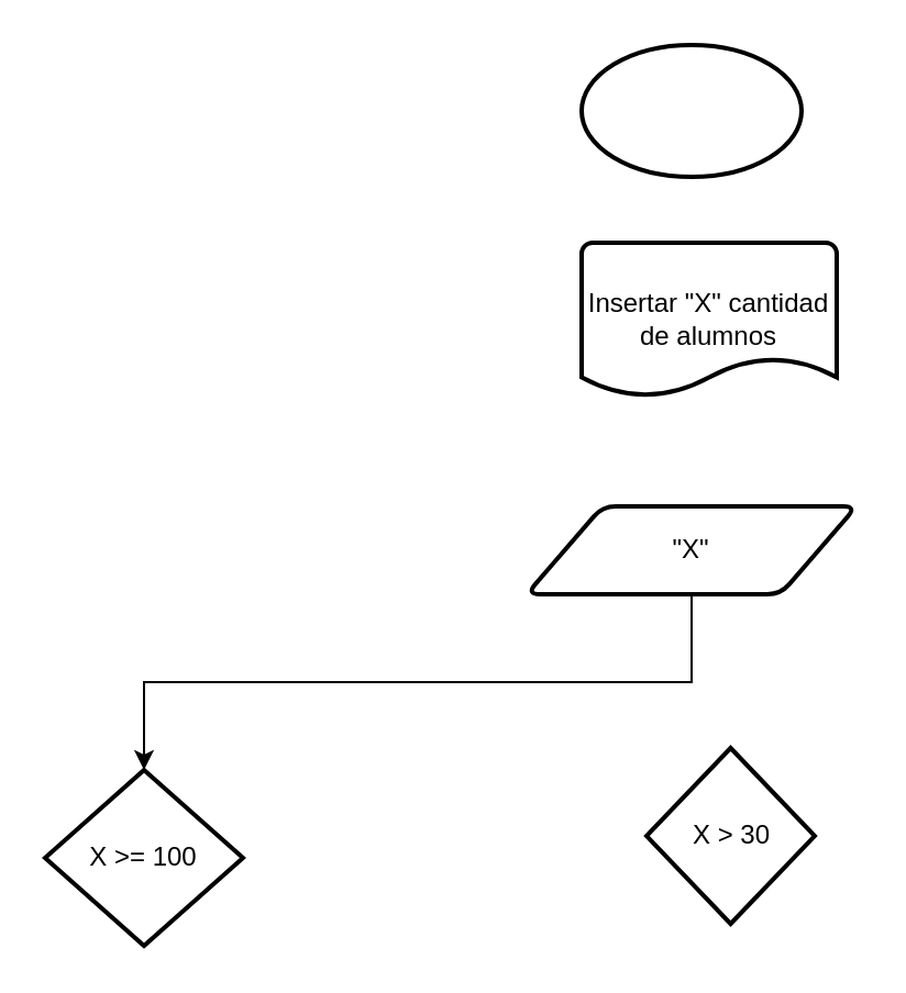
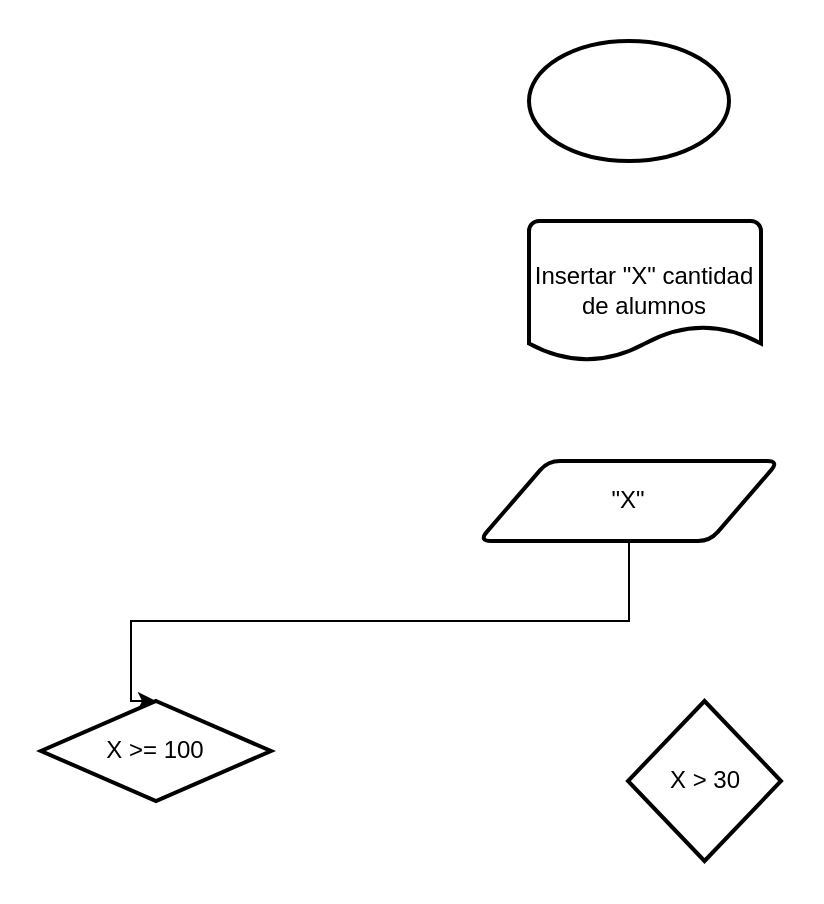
  <mxCell id="0" />
  <mxCell id="1" parent="0" />
  <mxCell id="2" value="" style="strokeWidth=2;html=1;shape=mxgraph.flowchart.start_1;whiteSpace=wrap;" vertex="1" parent="1"><mxGeometry x="264" y="20" width="100" height="60" as="geometry" /></mxCell>
  <mxCell id="3" value="&quot;X&quot;" style="shape=parallelogram;html=1;strokeWidth=2;perimeter=parallelogramPerimeter;whiteSpace=wrap;rounded=1;arcSize=12;size=0.23;" vertex="1" parent="1"><mxGeometry x="239" y="230" width="150" height="40" as="geometry" /></mxCell>
  <mxCell id="4" value="Insertar &quot;X&quot; cantidad de alumnos" style="strokeWidth=2;html=1;shape=mxgraph.flowchart.document2;whiteSpace=wrap;size=0.25;" vertex="1" parent="1"><mxGeometry x="264" y="110" width="116" height="70" as="geometry" /></mxCell>
- <mxCell id="5" value="X &amp;gt; 30" style="strokeWidth=2;html=1;shape=mxgraph.flowchart.decision;whiteSpace=wrap;" vertex="1" parent="1"><mxGeometry x="293.5" y="340" width="76.5" height="80" as="geometry" /></mxCell>
- <mxCell id="6" value="X &amp;gt;= 100" style="strokeWidth=2;html=1;shape=mxgraph.flowchart.decision;whiteSpace=wrap;" vertex="1" parent="1"><mxGeometry x="20" y="350" width="90" height="80" as="geometry" /></mxCell>
+ <mxCell id="5" value="X &amp;gt; 30" style="strokeWidth=2;html=1;shape=mxgraph.flowchart.decision;whiteSpace=wrap;" vertex="1" parent="1"><mxGeometry x="313.5" y="350" width="76.5" height="80" as="geometry" /></mxCell>
+ <mxCell id="6" value="X &amp;gt;= 100" style="strokeWidth=2;html=1;shape=mxgraph.flowchart.decision;whiteSpace=wrap;" vertex="1" parent="1"><mxGeometry x="20" y="350" width="115" height="50" as="geometry" /></mxCell>
  <mxCell id="7" style="rounded=0;orthogonalLoop=1;jettySize=auto;html=1;entryX=0.5;entryY=0;entryDx=0;entryDy=0;entryPerimeter=0;edgeStyle=orthogonalEdgeStyle;" edge="1" parent="1" source="3" target="6"><mxGeometry relative="1" as="geometry"><Array as="points"><mxPoint x="314" y="310" /><mxPoint x="65" y="310" /></Array></mxGeometry></mxCell>
